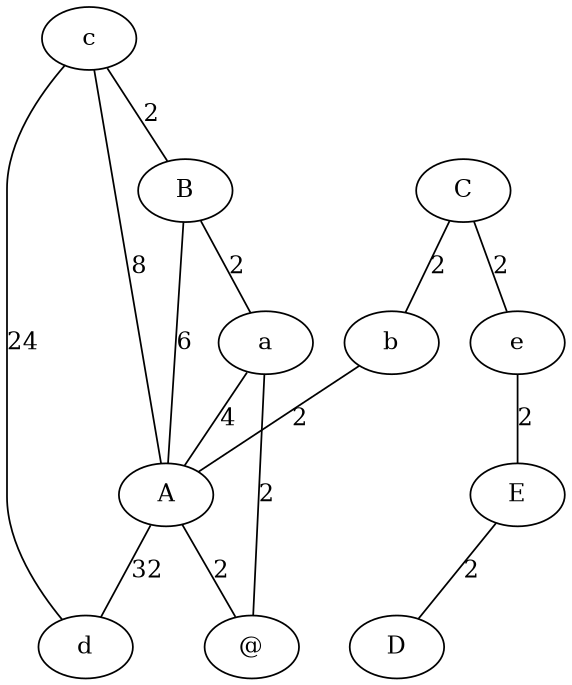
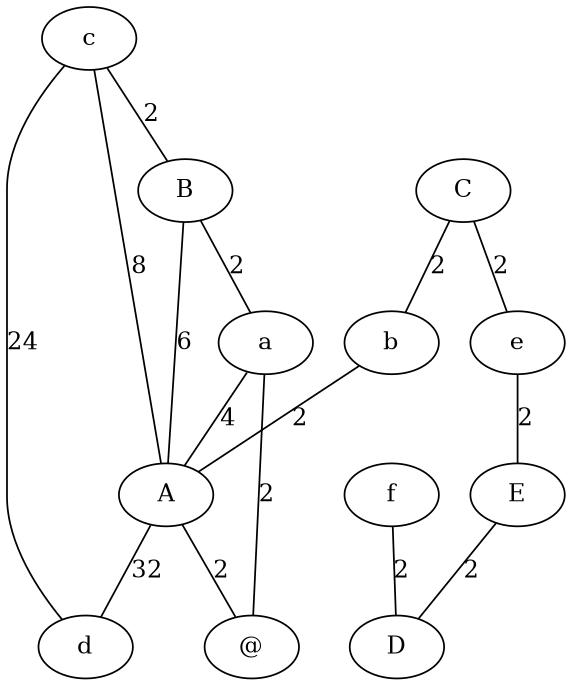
  digraph {
    edge [dir=none]
    n1 [label=c]
    n2 [label=B]
    n3 [label=A]
    n4 [label=d]
    n5 [label=C]
    n6 [label=b]
    n7 [label=e]
+   n8 [label=f]
    n9 [label=D]
    n10 [label=a]
    n11 [label="@"]
    n12 [label=E]
    subgraph sub_1 {
    }
    subgraph sub_2 {
      n1
      n2
      n3
      n4
      n5
      n6
      n7
+     n8
      n9
      n10
      n11
      n12
    }
    n1 -> n2 [label=2]
    n1 -> n3 [label=8]
    n1 -> n4 [label=24]
    n2 -> n3 [label=6]
    n2 -> n10 [label=2]
    n3 -> n4 [label=32]
    n3 -> n11 [label=2]
    n5 -> n6 [label=2]
    n5 -> n7 [label=2]
    n6 -> n3 [label=2]
    n7 -> n12 [label=2]
+   n8 -> n9 [label=2]
    n10 -> n3 [label=4]
    n10 -> n11 [label=2]
    n12 -> n9 [label=2]
  }
